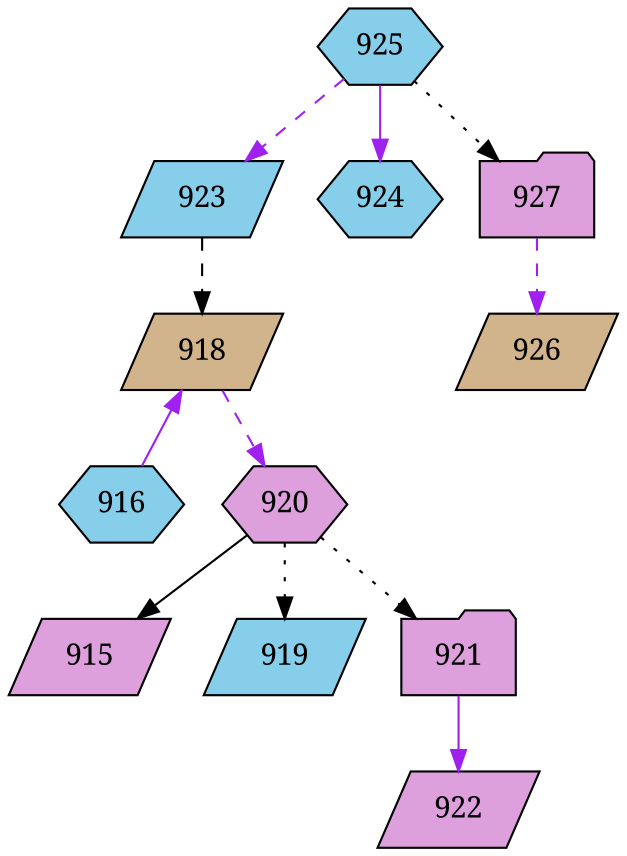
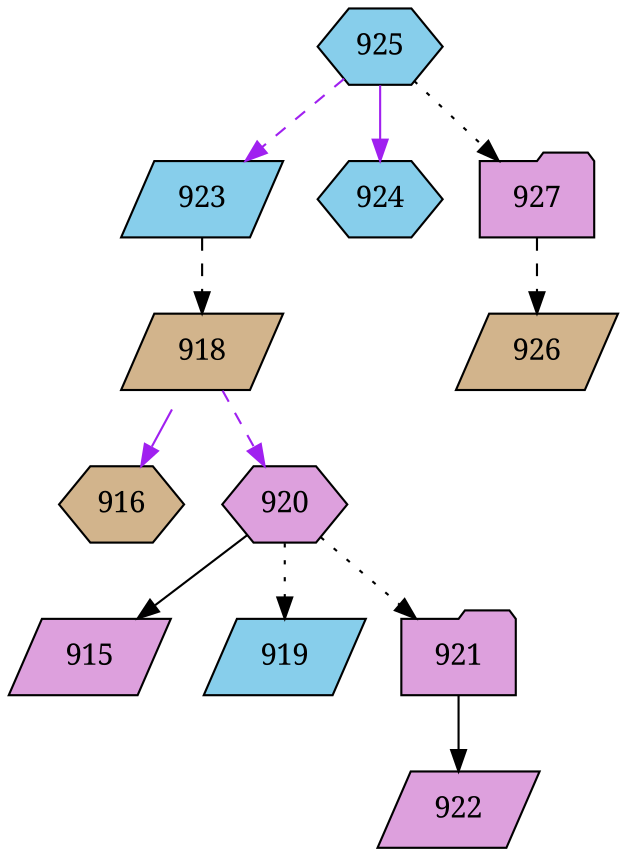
  digraph {
    concentrate=true
    fontname="Noto Serif"
    rankdir=UD
    node [fillcolor=skyblue fontname="Noto Serif" shape=parallelogram style=filled]
    edge [color=purple fontname="Noto Serif" style=dashed]
    n1 [label=923]
    n2 [fillcolor=tan label=918]
-   n3 [label=916 shape=hexagon]
+   n3 [fillcolor=tan label=916 shape=hexagon]
    n4 [fillcolor=plum label=920 shape=hexagon]
    n5 [label=925 shape=hexagon]
    n6 [label=924 shape=hexagon]
    n7 [fillcolor=plum label=927 shape=folder]
    n8 [fillcolor=plum label=915]
    n9 [label=919]
    n10 [fillcolor=plum label=921 shape=folder]
    n11 [fillcolor=plum label=922]
    n12 [fillcolor=tan label=926]
    n1 -> n2 [color=black]
-   n3 -> n2 [style=solid]
+   n2 -> n3 [style=solid]
    n2 -> n4
    n4 -> n8 [color=black style=solid]
    n4 -> n9 [color=black style=dotted]
    n4 -> n10 [color=black style=dotted]
    n5 -> n1
    n5 -> n6 [style=solid]
    n5 -> n7 [color=black style=dotted]
-   n7 -> n12
-   n10 -> n11 [style=solid]
+   n7 -> n12 [color=black]
+   n10 -> n11 [color=black style=solid]
  }
